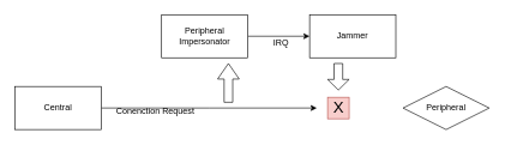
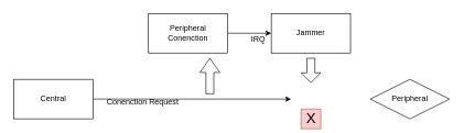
  <mxCell id="0" />
  <mxCell id="1" parent="0" />
- <mxCell id="2" value="Jammer" style="rounded=0;whiteSpace=wrap;html=1;" vertex="1" parent="1"><mxGeometry x="430" y="20" width="120" height="60" as="geometry" /></mxCell>
+ <mxCell id="2" value="Jammer" style="rounded=0;whiteSpace=wrap;html=1;" vertex="1" parent="1"><mxGeometry x="410" y="20" width="120" height="60" as="geometry" /></mxCell>
  <mxCell id="3" style="edgeStyle=orthogonalEdgeStyle;rounded=0;orthogonalLoop=1;jettySize=auto;html=1;exitX=1;exitY=0.5;exitDx=0;exitDy=0;" edge="1" parent="1" source="4" target="2"><mxGeometry relative="1" as="geometry" /></mxCell>
- <mxCell id="4" value="Peripheral Impersonator" style="whiteSpace=wrap;html=1;" vertex="1" parent="1"><mxGeometry x="224" y="20" width="120" height="60" as="geometry" /></mxCell>
+ <mxCell id="4" value="Peripheral Conenction" style="whiteSpace=wrap;html=1;" vertex="1" parent="1"><mxGeometry x="224" y="20" width="120" height="60" as="geometry" /></mxCell>
  <mxCell id="5" value="IRQ" style="text;html=1;align=center;verticalAlign=middle;resizable=0;points=[];autosize=1;strokeColor=none;" vertex="1" parent="1"><mxGeometry x="370" y="50" width="40" height="20" as="geometry" /></mxCell>
  <mxCell id="6" style="edgeStyle=orthogonalEdgeStyle;rounded=0;orthogonalLoop=1;jettySize=auto;html=1;exitX=1;exitY=0.5;exitDx=0;exitDy=0;" edge="1" parent="1" source="7"><mxGeometry relative="1" as="geometry"><mxPoint x="440" y="150" as="targetPoint" /></mxGeometry></mxCell>
  <mxCell id="7" value="Central" style="whiteSpace=wrap;html=1;" vertex="1" parent="1"><mxGeometry x="20" y="120" width="120" height="60" as="geometry" /></mxCell>
  <mxCell id="8" value="Peripheral" style="rhombus;whiteSpace=wrap;html=1;" vertex="1" parent="1"><mxGeometry x="560" y="120" width="120" height="60" as="geometry" /></mxCell>
  <mxCell id="9" value="Conenction Request" style="text;html=1;align=center;verticalAlign=middle;resizable=0;points=[];autosize=1;strokeColor=none;" vertex="1" parent="1"><mxGeometry x="155" y="145" width="120" height="20" as="geometry" /></mxCell>
  <mxCell id="10" value="" style="shape=singleArrow;whiteSpace=wrap;html=1;arrowWidth=0.4;arrowSize=0.4;rotation=-90;" vertex="1" parent="1"><mxGeometry x="290" y="100" width="54" height="30" as="geometry" /></mxCell>
- <mxCell id="11" value="X" style="text;html=1;align=center;verticalAlign=middle;resizable=0;points=[];autosize=1;strokeColor=#b85450;fontSize=22;fillColor=#f8cecc;" vertex="1" parent="1"><mxGeometry x="455" y="135" width="30" height="30" as="geometry" /></mxCell>
+ <mxCell id="11" value="X" style="text;html=1;align=center;verticalAlign=middle;resizable=0;points=[];autosize=1;strokeColor=#b85450;fontSize=22;fillColor=#f8cecc;" vertex="1" parent="1"><mxGeometry x="455" y="165" width="30" height="30" as="geometry" /></mxCell>
  <mxCell id="12" value="" style="shape=singleArrow;whiteSpace=wrap;html=1;arrowWidth=0.4;arrowSize=0.4;rotation=90;" vertex="1" parent="1"><mxGeometry x="451.5" y="91.5" width="37" height="30" as="geometry" /></mxCell>
